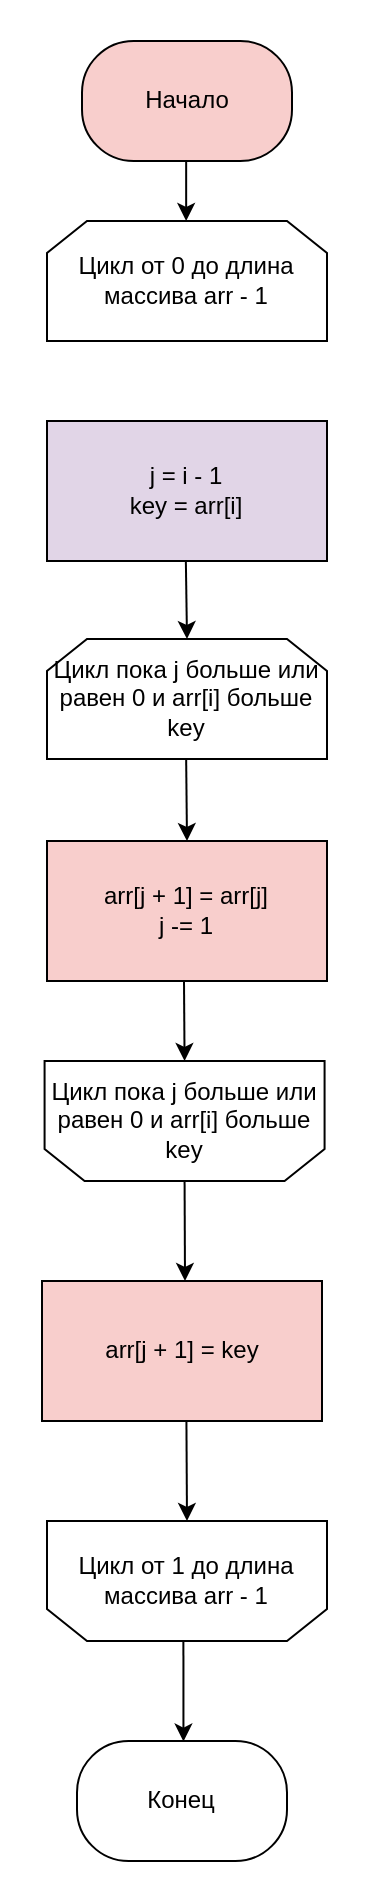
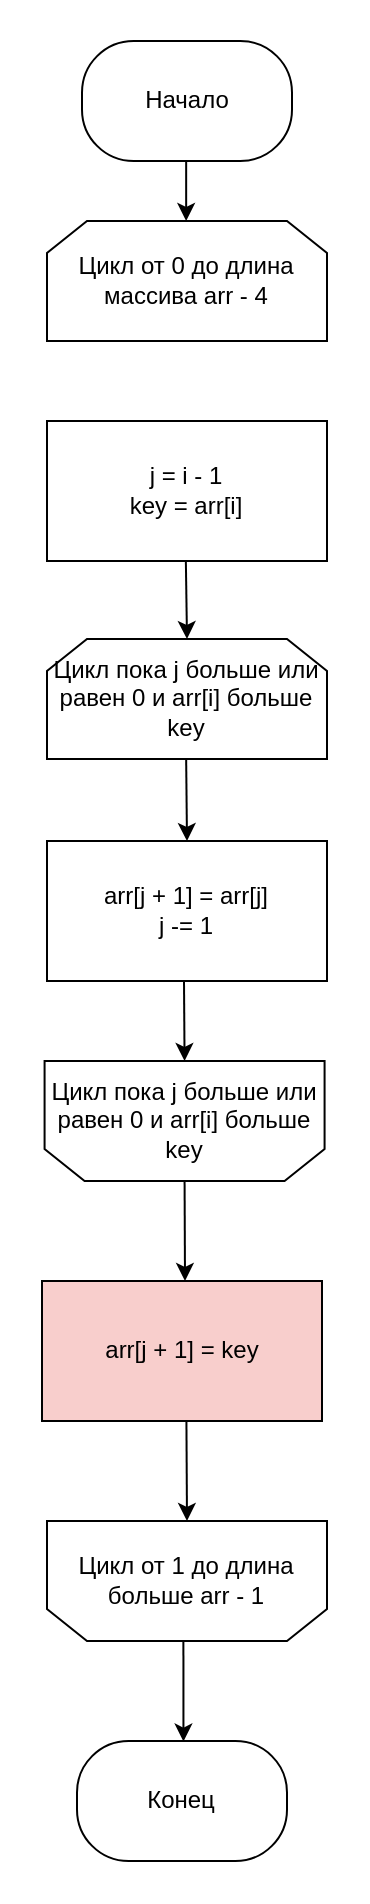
  <mxCell id="0" />
  <mxCell id="1" parent="0" />
  <mxCell id="2" value="" style="endArrow=classic;html=1;exitX=0.5;exitY=1;exitDx=0;exitDy=0;" edge="1" parent="1"><mxGeometry width="50" height="50" relative="1" as="geometry"><mxPoint x="92.58" y="80" as="sourcePoint" /><mxPoint x="92.58" y="110" as="targetPoint" /></mxGeometry></mxCell>
  <mxCell id="3" value="arr[j + 1] = key" style="rounded=0;whiteSpace=wrap;html=1;fillColor=#f8cecc;" vertex="1" parent="1"><mxGeometry x="20.5" y="640" width="140" height="70" as="geometry" /></mxCell>
- <mxCell id="4" value="Цикл от 0 до длина массива arr - 1" style="shape=loopLimit;whiteSpace=wrap;html=1;" vertex="1" parent="1"><mxGeometry x="23" y="110" width="140" height="60" as="geometry" /></mxCell>
- <mxCell id="5" value="Начало" style="rounded=1;whiteSpace=wrap;html=1;arcSize=43;fillColor=#f8cecc;" vertex="1" parent="1"><mxGeometry x="40.5" y="20" width="105" height="60" as="geometry" /></mxCell>
+ <mxCell id="4" value="Цикл от 0 до длина массива arr - 4" style="shape=loopLimit;whiteSpace=wrap;html=1;" vertex="1" parent="1"><mxGeometry x="23" y="110" width="140" height="60" as="geometry" /></mxCell>
+ <mxCell id="5" value="Начало" style="rounded=1;whiteSpace=wrap;html=1;arcSize=43;" vertex="1" parent="1"><mxGeometry x="40.5" y="20" width="105" height="60" as="geometry" /></mxCell>
  <mxCell id="6" value="" style="endArrow=classic;html=1;exitX=0.5;exitY=0;exitDx=0;exitDy=0;" edge="1" parent="1" source="15"><mxGeometry width="50" height="50" relative="1" as="geometry"><mxPoint x="91.2" y="630" as="sourcePoint" /><mxPoint x="92" y="640" as="targetPoint" /></mxGeometry></mxCell>
  <mxCell id="7" value="" style="endArrow=classic;html=1;exitX=0.493;exitY=0.99;exitDx=0;exitDy=0;exitPerimeter=0;entryX=0.507;entryY=0.005;entryDx=0;entryDy=0;entryPerimeter=0;" edge="1" parent="1" target="8"><mxGeometry width="50" height="50" relative="1" as="geometry"><mxPoint x="91.2" y="820" as="sourcePoint" /><mxPoint x="91.68" y="860" as="targetPoint" /></mxGeometry></mxCell>
  <mxCell id="8" value="Конец" style="rounded=1;whiteSpace=wrap;html=1;arcSize=43;" vertex="1" parent="1"><mxGeometry x="38" y="870" width="105" height="60" as="geometry" /></mxCell>
- <mxCell id="9" value="j = i - 1&lt;br&gt;key = arr[i]" style="rounded=0;whiteSpace=wrap;html=1;fillColor=#e1d5e7;" vertex="1" parent="1"><mxGeometry x="23" y="210" width="140" height="70" as="geometry" /></mxCell>
+ <mxCell id="9" value="j = i - 1&lt;br&gt;key = arr[i]" style="rounded=0;whiteSpace=wrap;html=1;" vertex="1" parent="1"><mxGeometry x="23" y="210" width="140" height="70" as="geometry" /></mxCell>
  <mxCell id="10" value="" style="endArrow=classic;html=1;exitX=0.493;exitY=0.99;exitDx=0;exitDy=0;exitPerimeter=0;entryX=0.5;entryY=0;entryDx=0;entryDy=0;" edge="1" parent="1" target="11"><mxGeometry width="50" height="50" relative="1" as="geometry"><mxPoint x="92.43" y="280" as="sourcePoint" /><mxPoint x="92.41" y="320.6" as="targetPoint" /></mxGeometry></mxCell>
  <mxCell id="11" value="Цикл пока j больше или равен 0 и&amp;nbsp;arr[i] больше key" style="shape=loopLimit;whiteSpace=wrap;html=1;" vertex="1" parent="1"><mxGeometry x="23" y="319" width="140" height="60" as="geometry" /></mxCell>
  <mxCell id="12" value="" style="endArrow=classic;html=1;exitX=0.493;exitY=0.99;exitDx=0;exitDy=0;exitPerimeter=0;entryX=0.5;entryY=0;entryDx=0;entryDy=0;" edge="1" parent="1" target="13"><mxGeometry width="50" height="50" relative="1" as="geometry"><mxPoint x="92.58" y="379" as="sourcePoint" /><mxPoint x="103" y="410" as="targetPoint" /></mxGeometry></mxCell>
- <mxCell id="13" value="arr[j + 1] = arr[j]&lt;br&gt;j -= 1" style="rounded=0;whiteSpace=wrap;html=1;fillColor=#f8cecc;" vertex="1" parent="1"><mxGeometry x="23" y="420" width="140" height="70" as="geometry" /></mxCell>
+ <mxCell id="13" value="arr[j + 1] = arr[j]&lt;br&gt;j -= 1" style="rounded=0;whiteSpace=wrap;html=1;" vertex="1" parent="1"><mxGeometry x="23" y="420" width="140" height="70" as="geometry" /></mxCell>
  <mxCell id="14" value="" style="endArrow=classic;html=1;exitX=0.493;exitY=0.99;exitDx=0;exitDy=0;exitPerimeter=0;entryX=0.5;entryY=1;entryDx=0;entryDy=0;" edge="1" parent="1" target="15"><mxGeometry width="50" height="50" relative="1" as="geometry"><mxPoint x="91.5" y="490" as="sourcePoint" /><mxPoint x="91.92" y="531" as="targetPoint" /></mxGeometry></mxCell>
  <mxCell id="15" value="Цикл пока j больше или равен 0 и&amp;nbsp;arr[i] больше key" style="shape=loopLimit;whiteSpace=wrap;html=1;direction=west;" vertex="1" parent="1"><mxGeometry x="21.79" y="530" width="140" height="60" as="geometry" /></mxCell>
  <mxCell id="16" value="" style="endArrow=classic;html=1;exitX=0.5;exitY=0;exitDx=0;exitDy=0;entryX=0.5;entryY=1;entryDx=0;entryDy=0;" edge="1" parent="1" target="17"><mxGeometry width="50" height="50" relative="1" as="geometry"><mxPoint x="92.71" y="710" as="sourcePoint" /><mxPoint x="92.92" y="760" as="targetPoint" /></mxGeometry></mxCell>
- <mxCell id="17" value="Цикл от 1 до длина массива arr - 1" style="shape=loopLimit;whiteSpace=wrap;html=1;direction=west;" vertex="1" parent="1"><mxGeometry x="23" y="760" width="140" height="60" as="geometry" /></mxCell>
+ <mxCell id="17" value="Цикл от 1 до длина больше arr - 1" style="shape=loopLimit;whiteSpace=wrap;html=1;direction=west;" vertex="1" parent="1"><mxGeometry x="23" y="760" width="140" height="60" as="geometry" /></mxCell>
